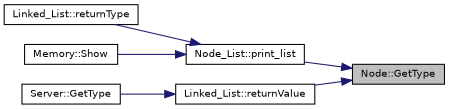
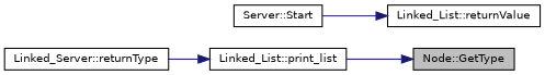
  digraph {
    rankdir=RL
    node [color=black fillcolor=white fontname=Helvetica fontsize=10 shape=record style=filled]
    edge [color=midnightblue dir=back fontname=Helvetica fontsize=10 labelfontname=Helvetica labelfontsize=10 style=solid]
    n1 [fillcolor=grey75 fontcolor=black height=0.2 label="Node::GetType" width=0.4]
-   n2 [height=0.2 label="Node_List::print_list" width=0.4]
+   n2 [height=0.2 label="Linked_List::print_list" width=0.4]
    n3 [height=0.2 label="Linked_List::returnValue" width=0.4]
-   n4 [height=0.2 label="Linked_List::returnType" width=0.4]
-   n5 [height=0.2 label="Memory::Show" width=0.4]
-   n6 [height=0.2 label="Server::GetType" width=0.4]
+   n4 [height=0.2 label="Linked_Server::returnType" width=0.4]
+   n6 [height=0.2 label="Server::Start" width=0.4]
    n1 -> n2
-   n1 -> n3
    n2 -> n4
-   n2 -> n5
    n3 -> n6
  }
